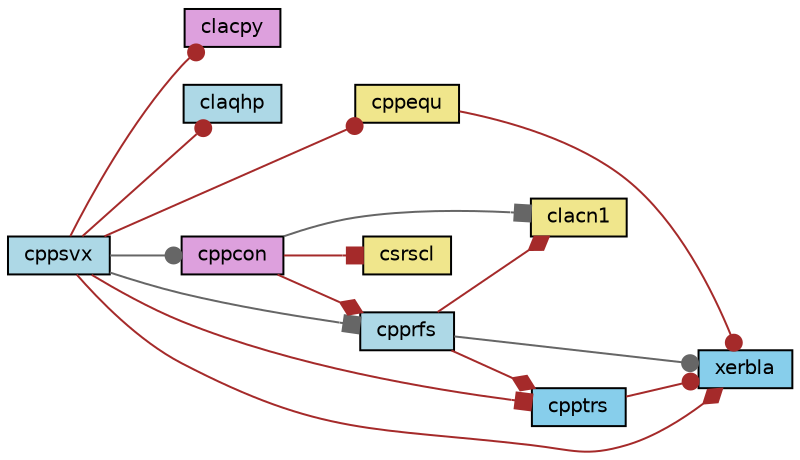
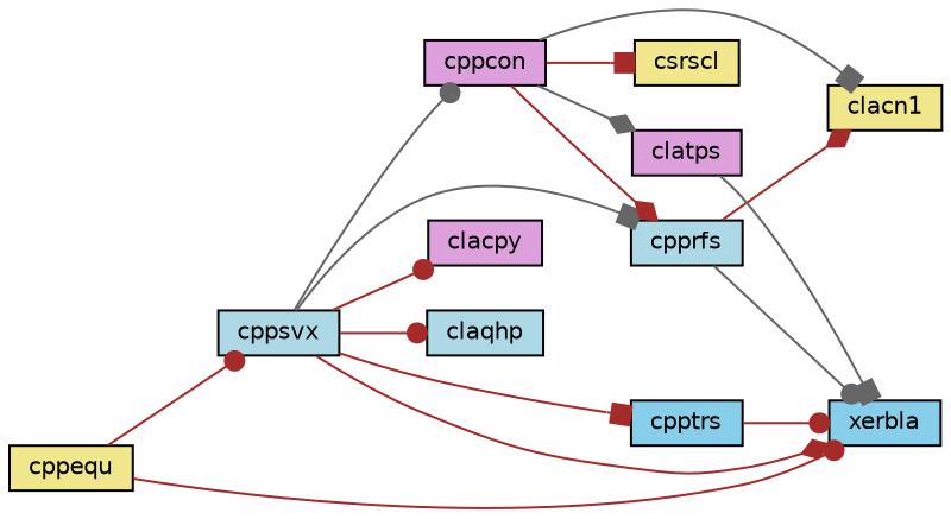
  digraph {
    rankdir=LR
    node [color=black fillcolor=lightblue fontname=Helvetica fontsize=10 shape=record style=filled]
    edge [arrowhead=dot color=brown fontname=Helvetica fontsize=10 labelfontname=Helvetica labelfontsize=10 style=solid]
    n1 [fontcolor=black height=0.2 label=cppsvx width=0.4]
    n2 [fillcolor=plum height=0.2 label=clacpy width=0.4]
    n3 [height=0.2 label=claqhp width=0.4]
    n4 [fillcolor=plum height=0.2 label=cppcon width=0.4]
    n5 [fillcolor=skyblue height=0.2 label=xerbla width=0.4]
    n6 [fillcolor=khaki height=0.2 label=cppequ width=0.4]
    n7 [height=0.2 label=cpprfs width=0.4]
    n8 [fillcolor=skyblue height=0.2 label=cpptrs width=0.4]
    n9 [fillcolor=khaki height=0.2 label=clacn1 width=0.4]
+   n10 [fillcolor=plum height=0.2 label=clatps width=0.4]
    n11 [fillcolor=khaki height=0.2 label=csrscl width=0.4]
    n1 -> n2
    n1 -> n3
    n1 -> n4 [color=gray40]
    n1 -> n5 [arrowhead=diamond]
-   n1 -> n6
+   n6 -> n1
    n1 -> n7 [arrowhead=box color=gray40]
    n1 -> n8 [arrowhead=box]
    n4 -> n7 [arrowhead=diamond]
    n4 -> n9 [arrowhead=box color=gray40]
+   n4 -> n10 [arrowhead=diamond color=gray40]
    n4 -> n11 [arrowhead=box]
    n6 -> n5
    n7 -> n5 [color=gray40]
-   n7 -> n8 [arrowhead=diamond]
    n7 -> n9 [arrowhead=diamond]
    n8 -> n5
+   n10 -> n5 [arrowhead=box color=gray40]
  }
